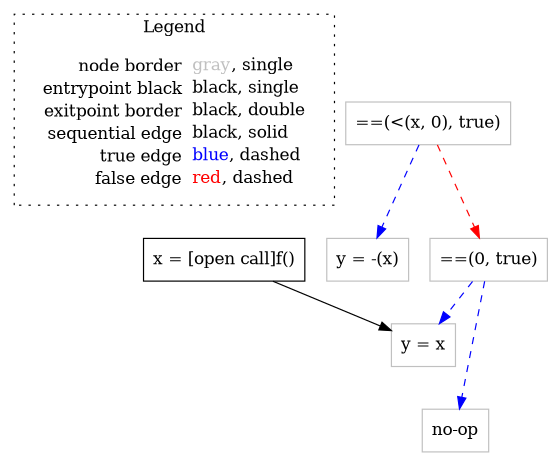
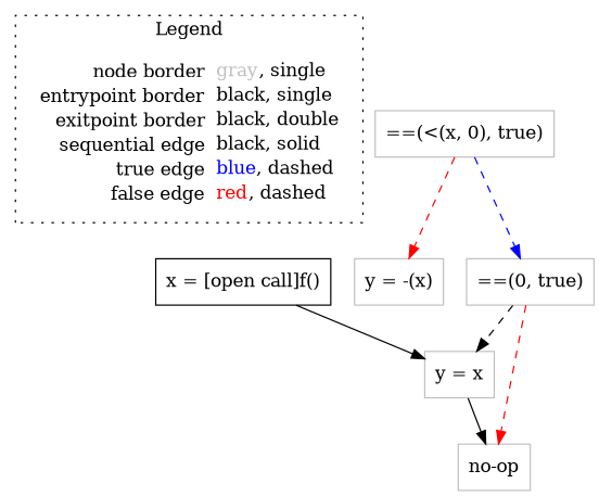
  digraph {
    node [shape=rect color=gray]
    edge [color=black style=dashed]
-   n1 [label=<<table border="0" cellpadding="2" cellspacing="0" cellborder="0"><tr><td align="right">node border&nbsp;</td><td align="left"><font color="gray">gray</font>, single</td></tr><tr><td align="right">entrypoint black&nbsp;</td><td align="left"><font color="black">black</font>, single</td></tr><tr><td align="right">exitpoint border&nbsp;</td><td align="left"><font color="black">black</font>, double</td></tr><tr><td align="right">sequential edge&nbsp;</td><td align="left"><font color="black">black</font>, solid</td></tr><tr><td align="right">true edge&nbsp;</td><td align="left"><font color="blue">blue</font>, dashed</td></tr><tr><td align="right">false edge&nbsp;</td><td align="left"><font color="red">red</font>, dashed</td></tr></table>> shape=plaintext color=""]
+   n1 [label=<<table border="0" cellpadding="2" cellspacing="0" cellborder="0"><tr><td align="right">node border&nbsp;</td><td align="left"><font color="gray">gray</font>, single</td></tr><tr><td align="right">entrypoint border&nbsp;</td><td align="left"><font color="black">black</font>, single</td></tr><tr><td align="right">exitpoint border&nbsp;</td><td align="left"><font color="black">black</font>, double</td></tr><tr><td align="right">sequential edge&nbsp;</td><td align="left"><font color="black">black</font>, solid</td></tr><tr><td align="right">true edge&nbsp;</td><td align="left"><font color="blue">blue</font>, dashed</td></tr><tr><td align="right">false edge&nbsp;</td><td align="left"><font color="red">red</font>, dashed</td></tr></table>> shape=plaintext color=""]
    n2 [color=black label=<x = [open call]f()>]
    n3 [label=<y = x>]
    n4 [label=<==(&lt;(x, 0), true)>]
    n5 [label=<y = -(x)>]
    n6 [label=<==(0, true)>]
    n7 [label=<no-op>]
    subgraph cluster_1 {
      label=Legend
      style=dotted
      n1
    }
    n2 -> n3 [style=""]
-   n4 -> n5 [color=blue]
-   n4 -> n6 [color=red]
-   n6 -> n3 [color=blue]
-   n6 -> n7 [color=blue]
+   n3 -> n7 [style=""]
+   n4 -> n5 [color=red]
+   n4 -> n6 [color=blue]
+   n6 -> n3
+   n6 -> n7 [color=red]
  }
